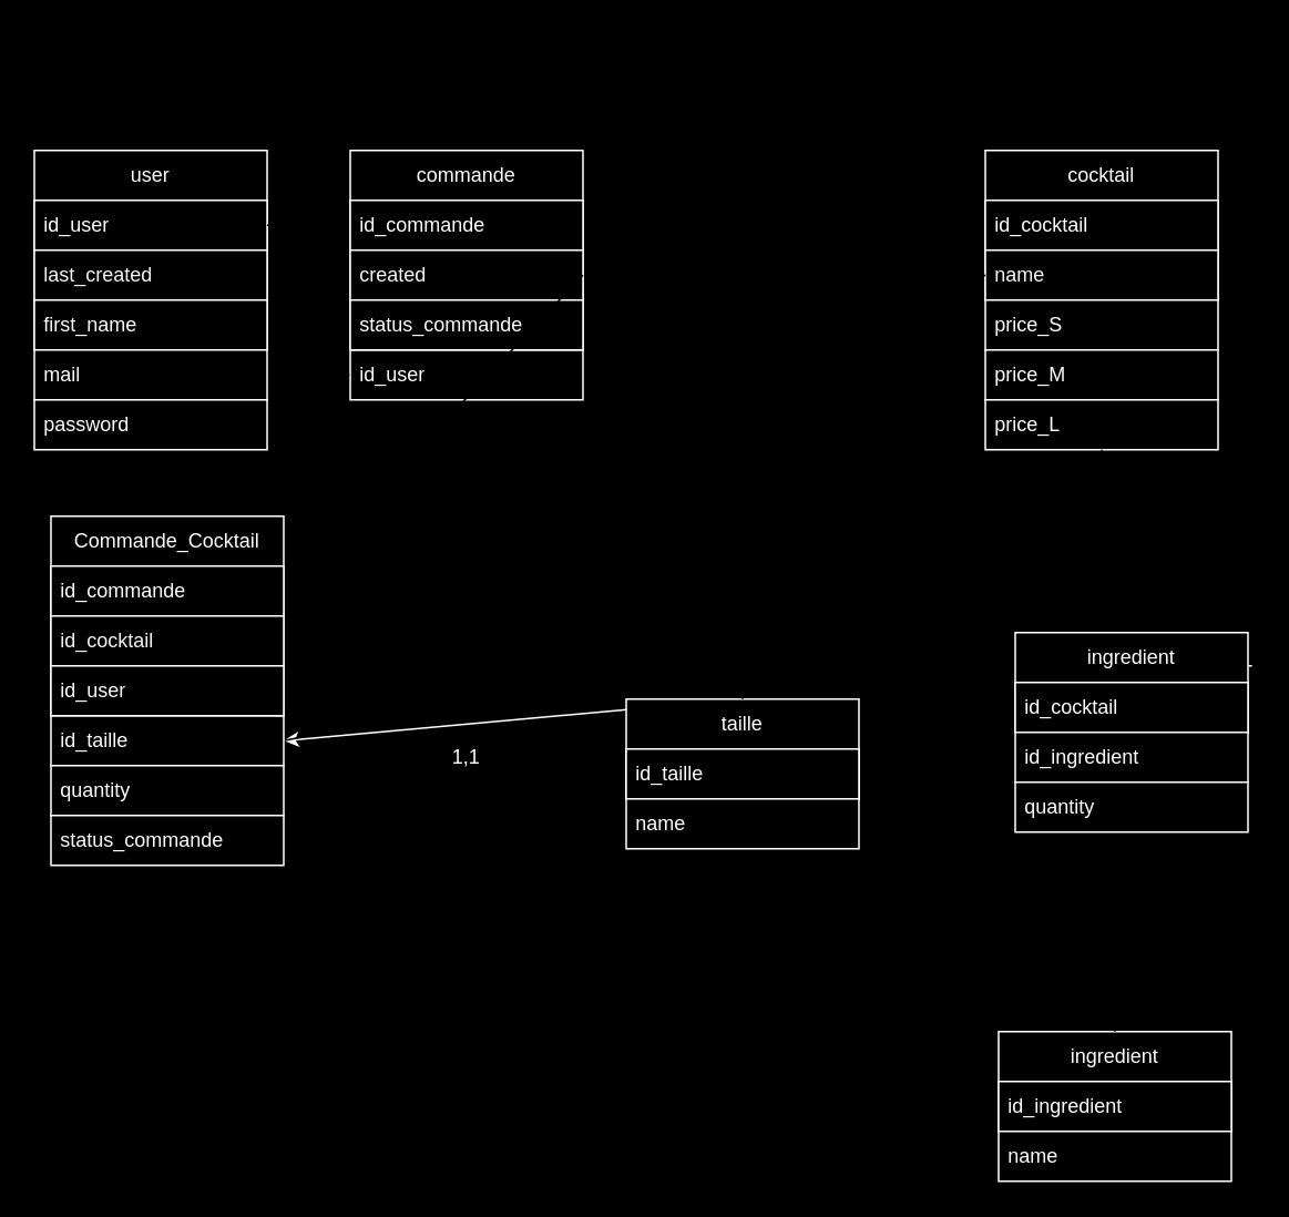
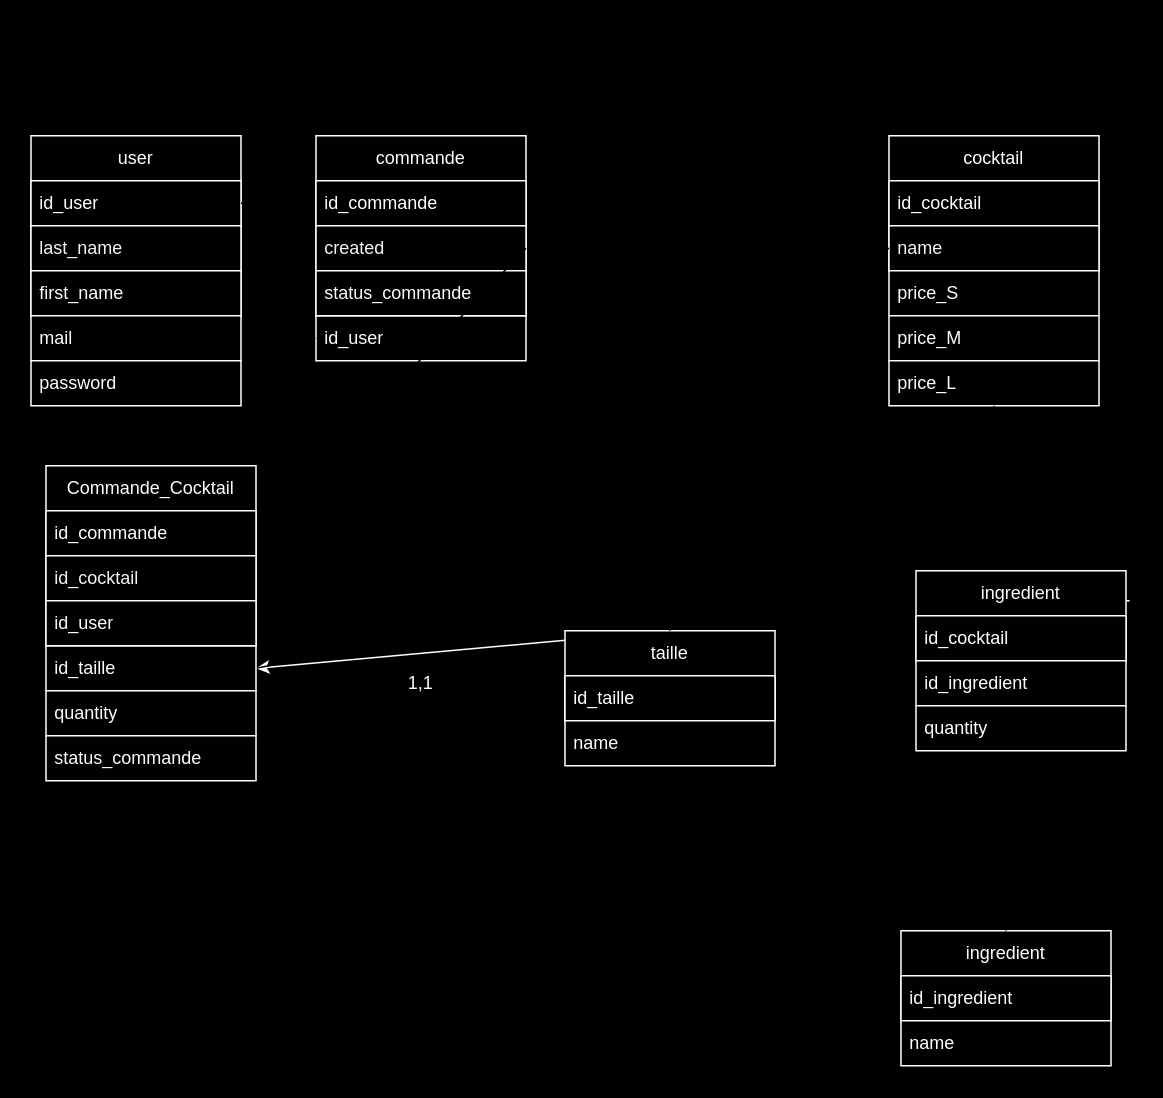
  <mxCell id="0" />
  <mxCell id="1" parent="0" />
  <mxCell id="2" value="" style="group" parent="1" vertex="1" connectable="0"><mxGeometry x="20" y="90" width="140" height="210" as="geometry" /></mxCell>
  <mxCell id="3" value="&lt;font color=&quot;#ffffff&quot;&gt;user&lt;/font&gt;" style="swimlane;fontStyle=0;childLayout=stackLayout;horizontal=1;startSize=30;horizontalStack=0;resizeParent=1;resizeParentMax=0;resizeLast=0;collapsible=1;marginBottom=0;whiteSpace=wrap;html=1;fillColor=#000000;strokeColor=#ffffff;" parent="2" vertex="1"><mxGeometry width="140" height="120" as="geometry" /></mxCell>
  <mxCell id="4" value="&lt;font color=&quot;#ffffff&quot;&gt;id_user&lt;/font&gt;" style="text;strokeColor=#ffffff;fillColor=#000000;align=left;verticalAlign=middle;spacingLeft=4;spacingRight=4;overflow=hidden;points=[[0,0.5],[1,0.5]];portConstraint=eastwest;rotatable=0;whiteSpace=wrap;html=1;" parent="3" vertex="1"><mxGeometry y="30" width="140" height="30" as="geometry" /></mxCell>
- <mxCell id="5" value="&lt;font color=&quot;#f5f5f5&quot;&gt;last_created&lt;/font&gt;" style="text;strokeColor=#ffffff;fillColor=#000000;align=left;verticalAlign=middle;spacingLeft=4;spacingRight=4;overflow=hidden;points=[[0,0.5],[1,0.5]];portConstraint=eastwest;rotatable=0;whiteSpace=wrap;html=1;" parent="3" vertex="1"><mxGeometry y="60" width="140" height="30" as="geometry" /></mxCell>
+ <mxCell id="5" value="&lt;font color=&quot;#f5f5f5&quot;&gt;last_name&lt;/font&gt;" style="text;strokeColor=#ffffff;fillColor=#000000;align=left;verticalAlign=middle;spacingLeft=4;spacingRight=4;overflow=hidden;points=[[0,0.5],[1,0.5]];portConstraint=eastwest;rotatable=0;whiteSpace=wrap;html=1;" parent="3" vertex="1"><mxGeometry y="60" width="140" height="30" as="geometry" /></mxCell>
  <mxCell id="6" value="&lt;font color=&quot;#fcfcfc&quot;&gt;first_name&lt;/font&gt;" style="text;strokeColor=#ffffff;fillColor=#000000;align=left;verticalAlign=middle;spacingLeft=4;spacingRight=4;overflow=hidden;points=[[0,0.5],[1,0.5]];portConstraint=eastwest;rotatable=0;whiteSpace=wrap;html=1;" parent="3" vertex="1"><mxGeometry y="90" width="140" height="30" as="geometry" /></mxCell>
  <mxCell id="7" value="&lt;font color=&quot;#fcfcfc&quot;&gt;mail&lt;/font&gt;" style="text;strokeColor=#ffffff;fillColor=#000000;align=left;verticalAlign=middle;spacingLeft=4;spacingRight=4;overflow=hidden;points=[[0,0.5],[1,0.5]];portConstraint=eastwest;rotatable=0;whiteSpace=wrap;html=1;" parent="2" vertex="1"><mxGeometry y="120" width="140" height="30" as="geometry" /></mxCell>
  <mxCell id="8" value="&lt;font color=&quot;#fcfcfc&quot;&gt;password&lt;/font&gt;" style="text;strokeColor=#ffffff;fillColor=#000000;align=left;verticalAlign=middle;spacingLeft=4;spacingRight=4;overflow=hidden;points=[[0,0.5],[1,0.5]];portConstraint=eastwest;rotatable=0;whiteSpace=wrap;html=1;" parent="2" vertex="1"><mxGeometry y="150" width="140" height="30" as="geometry" /></mxCell>
  <mxCell id="9" value="" style="group" parent="1" vertex="1" connectable="0"><mxGeometry x="592" y="90" width="140" height="210" as="geometry" /></mxCell>
  <mxCell id="10" value="&lt;font color=&quot;#ffffff&quot;&gt;cocktail&lt;/font&gt;" style="swimlane;fontStyle=0;childLayout=stackLayout;horizontal=1;startSize=30;horizontalStack=0;resizeParent=1;resizeParentMax=0;resizeLast=0;collapsible=1;marginBottom=0;whiteSpace=wrap;html=1;fillColor=#000000;strokeColor=#ffffff;" parent="9" vertex="1"><mxGeometry width="140" height="90" as="geometry" /></mxCell>
  <mxCell id="11" value="&lt;font color=&quot;#ffffff&quot;&gt;id_cocktail&lt;/font&gt;" style="text;strokeColor=#ffffff;fillColor=#000000;align=left;verticalAlign=middle;spacingLeft=4;spacingRight=4;overflow=hidden;points=[[0,0.5],[1,0.5]];portConstraint=eastwest;rotatable=0;whiteSpace=wrap;html=1;" parent="10" vertex="1"><mxGeometry y="30" width="140" height="30" as="geometry" /></mxCell>
  <mxCell id="12" value="&lt;font color=&quot;#f5f5f5&quot;&gt;name&lt;/font&gt;" style="text;strokeColor=#ffffff;fillColor=#000000;align=left;verticalAlign=middle;spacingLeft=4;spacingRight=4;overflow=hidden;points=[[0,0.5],[1,0.5]];portConstraint=eastwest;rotatable=0;whiteSpace=wrap;html=1;" parent="10" vertex="1"><mxGeometry y="60" width="140" height="30" as="geometry" /></mxCell>
  <mxCell id="13" value="&lt;font color=&quot;#fcfcfc&quot;&gt;price_S&lt;/font&gt;" style="text;strokeColor=#ffffff;fillColor=#000000;align=left;verticalAlign=middle;spacingLeft=4;spacingRight=4;overflow=hidden;points=[[0,0.5],[1,0.5]];portConstraint=eastwest;rotatable=0;whiteSpace=wrap;html=1;" parent="9" vertex="1"><mxGeometry y="90" width="140" height="30" as="geometry" /></mxCell>
  <mxCell id="14" value="&lt;font color=&quot;#fcfcfc&quot;&gt;price_M&lt;/font&gt;" style="text;strokeColor=#ffffff;fillColor=#000000;align=left;verticalAlign=middle;spacingLeft=4;spacingRight=4;overflow=hidden;points=[[0,0.5],[1,0.5]];portConstraint=eastwest;rotatable=0;whiteSpace=wrap;html=1;" parent="9" vertex="1"><mxGeometry y="120" width="140" height="30" as="geometry" /></mxCell>
  <mxCell id="15" value="&lt;font color=&quot;#fcfcfc&quot;&gt;price_L&lt;/font&gt;" style="text;strokeColor=#ffffff;fillColor=#000000;align=left;verticalAlign=middle;spacingLeft=4;spacingRight=4;overflow=hidden;points=[[0,0.5],[1,0.5]];portConstraint=eastwest;rotatable=0;whiteSpace=wrap;html=1;" parent="9" vertex="1"><mxGeometry y="150" width="140" height="30" as="geometry" /></mxCell>
  <mxCell id="16" value="&lt;font color=&quot;#ffffff&quot;&gt;ingredient&lt;/font&gt;" style="swimlane;fontStyle=0;childLayout=stackLayout;horizontal=1;startSize=30;horizontalStack=0;resizeParent=1;resizeParentMax=0;resizeLast=0;collapsible=1;marginBottom=0;whiteSpace=wrap;html=1;fillColor=#000000;strokeColor=#ffffff;" parent="1" vertex="1"><mxGeometry x="600" y="620" width="140" height="60" as="geometry" /></mxCell>
  <mxCell id="17" value="&lt;font color=&quot;#ffffff&quot;&gt;id_ingredient&lt;/font&gt;" style="text;strokeColor=#ffffff;fillColor=#000000;align=left;verticalAlign=middle;spacingLeft=4;spacingRight=4;overflow=hidden;points=[[0,0.5],[1,0.5]];portConstraint=eastwest;rotatable=0;whiteSpace=wrap;html=1;" parent="16" vertex="1"><mxGeometry y="30" width="140" height="30" as="geometry" /></mxCell>
  <mxCell id="18" value="" style="group" parent="1" vertex="1" connectable="0"><mxGeometry x="210" y="90" width="140" height="150" as="geometry" /></mxCell>
  <mxCell id="19" value="&lt;font color=&quot;#ffffff&quot;&gt;commande&lt;/font&gt;" style="swimlane;fontStyle=0;childLayout=stackLayout;horizontal=1;startSize=30;horizontalStack=0;resizeParent=1;resizeParentMax=0;resizeLast=0;collapsible=1;marginBottom=0;whiteSpace=wrap;html=1;fillColor=#000000;strokeColor=#ffffff;container=0;" parent="18" vertex="1"><mxGeometry width="140" height="120" as="geometry" /></mxCell>
  <mxCell id="20" value="&lt;font color=&quot;#fcfcfc&quot;&gt;id_user&lt;/font&gt;" style="text;strokeColor=#ffffff;fillColor=#000000;align=left;verticalAlign=middle;spacingLeft=4;spacingRight=4;overflow=hidden;points=[[0,0.5],[1,0.5]];portConstraint=eastwest;rotatable=0;whiteSpace=wrap;html=1;container=0;" parent="18" vertex="1"><mxGeometry y="120" width="140" height="30" as="geometry" /></mxCell>
  <mxCell id="21" value="&lt;font color=&quot;#ffffff&quot;&gt;id_commande&lt;/font&gt;" style="text;strokeColor=#ffffff;fillColor=#000000;align=left;verticalAlign=middle;spacingLeft=4;spacingRight=4;overflow=hidden;points=[[0,0.5],[1,0.5]];portConstraint=eastwest;rotatable=0;whiteSpace=wrap;html=1;container=0;" parent="18" vertex="1"><mxGeometry y="30" width="140" height="30" as="geometry" /></mxCell>
  <mxCell id="22" value="&lt;font color=&quot;#f5f5f5&quot;&gt;created&lt;/font&gt;" style="text;strokeColor=#ffffff;fillColor=#000000;align=left;verticalAlign=middle;spacingLeft=4;spacingRight=4;overflow=hidden;points=[[0,0.5],[1,0.5]];portConstraint=eastwest;rotatable=0;whiteSpace=wrap;html=1;container=0;" parent="18" vertex="1"><mxGeometry y="60" width="140" height="30" as="geometry" /></mxCell>
  <mxCell id="23" value="&lt;font color=&quot;#fcfcfc&quot;&gt;status_commande&lt;/font&gt;" style="text;strokeColor=#ffffff;fillColor=#000000;align=left;verticalAlign=middle;spacingLeft=4;spacingRight=4;overflow=hidden;points=[[0,0.5],[1,0.5]];portConstraint=eastwest;rotatable=0;whiteSpace=wrap;html=1;container=0;" parent="18" vertex="1"><mxGeometry y="90" width="140" height="30" as="geometry" /></mxCell>
  <mxCell id="24" style="edgeStyle=orthogonalEdgeStyle;rounded=0;orthogonalLoop=1;jettySize=auto;html=1;exitX=1;exitY=0.5;exitDx=0;exitDy=0;entryX=0;entryY=0.5;entryDx=0;entryDy=0;" parent="1" source="4" target="20" edge="1"><mxGeometry relative="1" as="geometry" /></mxCell>
  <mxCell id="25" value="" style="endArrow=none;html=1;rounded=0;exitX=1;exitY=0.5;exitDx=0;exitDy=0;entryX=1;entryY=0.5;entryDx=0;entryDy=0;" parent="1" source="22" target="45" edge="1"><mxGeometry width="50" height="50" relative="1" as="geometry"><mxPoint x="400" y="160" as="sourcePoint" /><mxPoint x="380" y="165" as="targetPoint" /></mxGeometry></mxCell>
  <mxCell id="26" value="" style="endArrow=none;html=1;rounded=0;entryX=0;entryY=0.5;entryDx=0;entryDy=0;exitX=1;exitY=0.5;exitDx=0;exitDy=0;" parent="1" source="46" target="12" edge="1"><mxGeometry width="50" height="50" relative="1" as="geometry"><mxPoint x="556" y="165" as="sourcePoint" /><mxPoint x="610" y="120" as="targetPoint" /></mxGeometry></mxCell>
  <mxCell id="27" value="1,n" style="text;html=1;align=center;verticalAlign=middle;whiteSpace=wrap;rounded=0;" parent="1" vertex="1"><mxGeometry x="180" y="280" width="36" height="30" as="geometry" /></mxCell>
  <mxCell id="28" style="edgeStyle=none;html=1;exitX=0.5;exitY=0;exitDx=0;exitDy=0;labelBackgroundColor=#FFFFFF;strokeColor=#FFFFFF;fontColor=none;entryX=1;entryY=0.5;entryDx=0;entryDy=0;noLabel=1;" edge="1" parent="1" source="29" target="44"><mxGeometry relative="1" as="geometry"><mxPoint x="446.167" y="390" as="targetPoint" /></mxGeometry></mxCell>
  <mxCell id="29" value="&lt;font color=&quot;#ffffff&quot;&gt;taille&lt;/font&gt;" style="swimlane;fontStyle=0;childLayout=stackLayout;horizontal=1;startSize=30;horizontalStack=0;resizeParent=1;resizeParentMax=0;resizeLast=0;collapsible=1;marginBottom=0;whiteSpace=wrap;html=1;fillColor=#000000;strokeColor=#ffffff;container=0;" parent="1" vertex="1"><mxGeometry x="376" y="420" width="140" height="60" as="geometry" /></mxCell>
  <mxCell id="30" value="&lt;font color=&quot;#ffffff&quot;&gt;taille_id&lt;/font&gt;" style="text;strokeColor=#ffffff;fillColor=#000000;align=left;verticalAlign=middle;spacingLeft=4;spacingRight=4;overflow=hidden;points=[[0,0.5],[1,0.5]];portConstraint=eastwest;rotatable=0;whiteSpace=wrap;html=1;container=0;" parent="29" vertex="1"><mxGeometry y="30" width="140" height="30" as="geometry" /></mxCell>
  <mxCell id="31" value="&lt;font color=&quot;#ffffff&quot;&gt;id_taille&lt;/font&gt;" style="text;strokeColor=#ffffff;fillColor=#000000;align=left;verticalAlign=middle;spacingLeft=4;spacingRight=4;overflow=hidden;points=[[0,0.5],[1,0.5]];portConstraint=eastwest;rotatable=0;whiteSpace=wrap;html=1;container=0;" parent="1" vertex="1"><mxGeometry x="376" y="450" width="140" height="30" as="geometry" /></mxCell>
  <mxCell id="32" value="&lt;font color=&quot;#ffffff&quot;&gt;name&lt;/font&gt;" style="text;strokeColor=#ffffff;fillColor=#000000;align=left;verticalAlign=middle;spacingLeft=4;spacingRight=4;overflow=hidden;points=[[0,0.5],[1,0.5]];portConstraint=eastwest;rotatable=0;whiteSpace=wrap;html=1;container=0;" parent="1" vertex="1"><mxGeometry x="376" y="480" width="140" height="30" as="geometry" /></mxCell>
  <mxCell id="33" value="" style="endArrow=none;html=1;rounded=0;strokeColor=#ffffff;entryX=0.977;entryY=0.312;entryDx=0;entryDy=0;entryPerimeter=0;exitX=0.04;exitY=0.312;exitDx=0;exitDy=0;exitPerimeter=0;" parent="1" source="50" edge="1"><mxGeometry width="50" height="50" relative="1" as="geometry"><mxPoint x="587.54" y="400" as="sourcePoint" /><mxPoint x="752.452" y="400" as="targetPoint" /></mxGeometry></mxCell>
  <mxCell id="34" value="" style="endArrow=none;html=1;rounded=0;exitX=0.5;exitY=0;exitDx=0;exitDy=0;entryX=0.5;entryY=1;entryDx=0;entryDy=0;entryPerimeter=0;" parent="1" source="50" target="15" edge="1"><mxGeometry width="50" height="50" relative="1" as="geometry"><mxPoint x="670" y="370.002" as="sourcePoint" /><mxPoint x="660" y="300" as="targetPoint" /></mxGeometry></mxCell>
  <mxCell id="35" value="" style="endArrow=none;html=1;rounded=0;exitX=0.5;exitY=0;exitDx=0;exitDy=0;entryX=0.498;entryY=1.056;entryDx=0;entryDy=0;entryPerimeter=0;" parent="1" source="16" target="53" edge="1"><mxGeometry width="50" height="50" relative="1" as="geometry"><mxPoint x="620" y="520" as="sourcePoint" /><mxPoint x="670" y="530" as="targetPoint" /></mxGeometry></mxCell>
  <mxCell id="36" value="1,n" style="text;html=1;align=center;verticalAlign=middle;whiteSpace=wrap;rounded=0;" parent="1" vertex="1"><mxGeometry x="680" y="320" width="36" height="30" as="geometry" /></mxCell>
  <mxCell id="37" value="1,n" style="text;html=1;align=center;verticalAlign=middle;whiteSpace=wrap;rounded=0;" parent="1" vertex="1"><mxGeometry x="696" y="570" width="36" height="30" as="geometry" /></mxCell>
  <mxCell id="38" value="&lt;font color=&quot;#ffffff&quot;&gt;name&lt;/font&gt;" style="text;strokeColor=#ffffff;fillColor=#000000;align=left;verticalAlign=middle;spacingLeft=4;spacingRight=4;overflow=hidden;points=[[0,0.5],[1,0.5]];portConstraint=eastwest;rotatable=0;whiteSpace=wrap;html=1;" parent="1" vertex="1"><mxGeometry x="600" y="680" width="140" height="30" as="geometry" /></mxCell>
  <mxCell id="39" value="" style="endArrow=none;html=1;rounded=0;entryX=1;entryY=0.5;entryDx=0;entryDy=0;exitX=0.5;exitY=0;exitDx=0;exitDy=0;strokeColor=#000000;labelBackgroundColor=#FFFFFF;fontColor=#FFFFFF;" parent="1" source="29" target="44" edge="1"><mxGeometry width="50" height="50" relative="1" as="geometry"><mxPoint x="460" y="290" as="sourcePoint" /><mxPoint x="468" y="236.88" as="targetPoint" /><Array as="points"><mxPoint x="446" y="390" /></Array></mxGeometry></mxCell>
  <mxCell id="40" value="1,1" style="text;html=1;align=center;verticalAlign=middle;whiteSpace=wrap;rounded=0;fontColor=#FFFFFF;" parent="1" vertex="1"><mxGeometry x="262" y="440" width="36" height="30" as="geometry" /></mxCell>
  <mxCell id="41" value="Le Bar'App" style="text;html=1;align=center;verticalAlign=middle;whiteSpace=wrap;rounded=0;spacing=2;fontSize=16;" parent="1" vertex="1"><mxGeometry x="362" y="20" width="88" height="30" as="geometry" /></mxCell>
  <mxCell id="42" value="" style="group" parent="1" vertex="1" connectable="0"><mxGeometry x="30" y="310" width="140" height="150" as="geometry" /></mxCell>
  <mxCell id="43" value="&lt;font color=&quot;#ffffff&quot;&gt;Commande_Cocktail&lt;/font&gt;" style="swimlane;fontStyle=0;childLayout=stackLayout;horizontal=1;startSize=30;horizontalStack=0;resizeParent=1;resizeParentMax=0;resizeLast=0;collapsible=1;marginBottom=0;whiteSpace=wrap;html=1;fillColor=#000000;strokeColor=#ffffff;container=0;" parent="42" vertex="1"><mxGeometry width="140" height="120" as="geometry" /></mxCell>
  <mxCell id="44" value="&lt;font color=&quot;#fcfcfc&quot;&gt;id_taille&lt;/font&gt;" style="text;strokeColor=#ffffff;fillColor=#000000;align=left;verticalAlign=middle;spacingLeft=4;spacingRight=4;overflow=hidden;points=[[0,0.5],[1,0.5]];portConstraint=eastwest;rotatable=0;whiteSpace=wrap;html=1;container=0;" parent="42" vertex="1"><mxGeometry y="120" width="140" height="30" as="geometry" /></mxCell>
  <mxCell id="45" value="&lt;font color=&quot;#ffffff&quot;&gt;id_commande&lt;/font&gt;" style="text;strokeColor=#ffffff;fillColor=#000000;align=left;verticalAlign=middle;spacingLeft=4;spacingRight=4;overflow=hidden;points=[[0,0.5],[1,0.5]];portConstraint=eastwest;rotatable=0;whiteSpace=wrap;html=1;container=0;" parent="42" vertex="1"><mxGeometry y="30" width="140" height="30" as="geometry" /></mxCell>
  <mxCell id="46" value="&lt;font color=&quot;#f5f5f5&quot;&gt;id_cocktail&lt;/font&gt;" style="text;strokeColor=#ffffff;fillColor=#000000;align=left;verticalAlign=middle;spacingLeft=4;spacingRight=4;overflow=hidden;points=[[0,0.5],[1,0.5]];portConstraint=eastwest;rotatable=0;whiteSpace=wrap;html=1;container=0;" parent="42" vertex="1"><mxGeometry y="60" width="140" height="30" as="geometry" /></mxCell>
  <mxCell id="47" value="&lt;font color=&quot;#fcfcfc&quot;&gt;id_user&lt;/font&gt;" style="text;strokeColor=#ffffff;fillColor=#000000;align=left;verticalAlign=middle;spacingLeft=4;spacingRight=4;overflow=hidden;points=[[0,0.5],[1,0.5]];portConstraint=eastwest;rotatable=0;whiteSpace=wrap;html=1;container=0;" parent="42" vertex="1"><mxGeometry y="90" width="140" height="30" as="geometry" /></mxCell>
  <mxCell id="48" value="&lt;font color=&quot;#fcfcfc&quot;&gt;quantity&lt;/font&gt;" style="text;strokeColor=#ffffff;fillColor=#000000;align=left;verticalAlign=middle;spacingLeft=4;spacingRight=4;overflow=hidden;points=[[0,0.5],[1,0.5]];portConstraint=eastwest;rotatable=0;whiteSpace=wrap;html=1;container=0;" parent="1" vertex="1"><mxGeometry x="30" y="460" width="140" height="30" as="geometry" /></mxCell>
  <mxCell id="49" value="&lt;font color=&quot;#fcfcfc&quot;&gt;status_commande&lt;/font&gt;" style="text;strokeColor=#ffffff;fillColor=#000000;align=left;verticalAlign=middle;spacingLeft=4;spacingRight=4;overflow=hidden;points=[[0,0.5],[1,0.5]];portConstraint=eastwest;rotatable=0;whiteSpace=wrap;html=1;container=0;" parent="1" vertex="1"><mxGeometry x="30" y="490" width="140" height="30" as="geometry" /></mxCell>
  <mxCell id="50" value="&lt;font color=&quot;#ffffff&quot;&gt;ingredient&lt;/font&gt;" style="swimlane;fontStyle=0;childLayout=stackLayout;horizontal=1;startSize=30;horizontalStack=0;resizeParent=1;resizeParentMax=0;resizeLast=0;collapsible=1;marginBottom=0;whiteSpace=wrap;html=1;fillColor=#000000;strokeColor=#ffffff;" parent="1" vertex="1"><mxGeometry x="610" y="380" width="140" height="60" as="geometry" /></mxCell>
  <mxCell id="51" value="&lt;font color=&quot;#ffffff&quot;&gt;id_cocktail&lt;/font&gt;" style="text;strokeColor=#ffffff;fillColor=#000000;align=left;verticalAlign=middle;spacingLeft=4;spacingRight=4;overflow=hidden;points=[[0,0.5],[1,0.5]];portConstraint=eastwest;rotatable=0;whiteSpace=wrap;html=1;" parent="50" vertex="1"><mxGeometry y="30" width="140" height="30" as="geometry" /></mxCell>
  <mxCell id="52" value="&lt;font color=&quot;#ffffff&quot;&gt;id_ingredient&lt;/font&gt;" style="text;strokeColor=#ffffff;fillColor=#000000;align=left;verticalAlign=middle;spacingLeft=4;spacingRight=4;overflow=hidden;points=[[0,0.5],[1,0.5]];portConstraint=eastwest;rotatable=0;whiteSpace=wrap;html=1;" parent="1" vertex="1"><mxGeometry x="610" y="440" width="140" height="30" as="geometry" /></mxCell>
  <mxCell id="53" value="&lt;font color=&quot;#ffffff&quot;&gt;quantity&lt;/font&gt;" style="text;strokeColor=#ffffff;fillColor=#000000;align=left;verticalAlign=middle;spacingLeft=4;spacingRight=4;overflow=hidden;points=[[0,0.5],[1,0.5]];portConstraint=eastwest;rotatable=0;whiteSpace=wrap;html=1;" parent="1" vertex="1"><mxGeometry x="610" y="470" width="140" height="30" as="geometry" /></mxCell>
  <mxCell id="54" style="edgeStyle=none;html=1;exitX=0.5;exitY=1;exitDx=0;exitDy=0;entryX=0.75;entryY=1;entryDx=0;entryDy=0;" edge="1" parent="1" source="40" target="40"><mxGeometry relative="1" as="geometry" /></mxCell>
